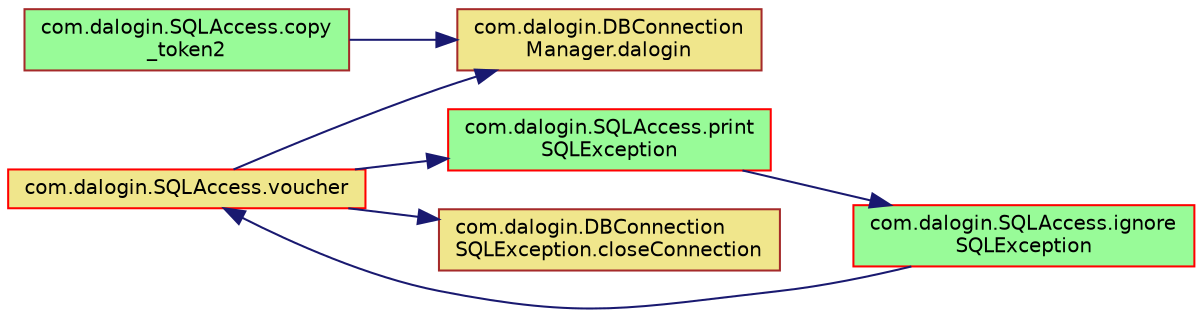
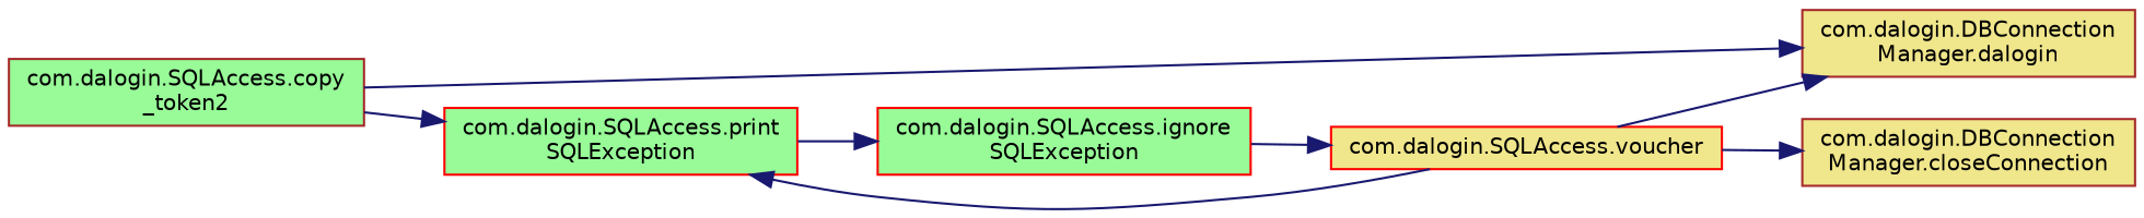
  digraph {
    rankdir=LR
    node [color=brown fillcolor=palegreen fontname=Helvetica fontsize=10 shape=record style=filled]
    edge [color=midnightblue fontname=Helvetica fontsize=10 labelfontname=Helvetica labelfontsize=10 style=solid]
    n1 [fontcolor=black height=0.2 label="com.dalogin.SQLAccess.copy\l_token2" width=0.4]
    n2 [fillcolor=khaki height=0.2 label="com.dalogin.DBConnection\lManager.dalogin" width=0.4]
    n3 [color=red height=0.2 label="com.dalogin.SQLAccess.print\lSQLException" width=0.4]
    n4 [color=red fillcolor=khaki height=0.2 label="com.dalogin.SQLAccess.voucher" width=0.4]
-   n5 [fillcolor=khaki height=0.2 label="com.dalogin.DBConnection\lSQLException.closeConnection" width=0.4]
+   n5 [fillcolor=khaki height=0.2 label="com.dalogin.DBConnection\lManager.closeConnection" width=0.4]
    n6 [color=red height=0.2 label="com.dalogin.SQLAccess.ignore\lSQLException" width=0.4]
    n1 -> n2
+   n1 -> n3
    n3 -> n6
    n4 -> n2
    n4 -> n3
    n4 -> n5
    n6 -> n4
  }
